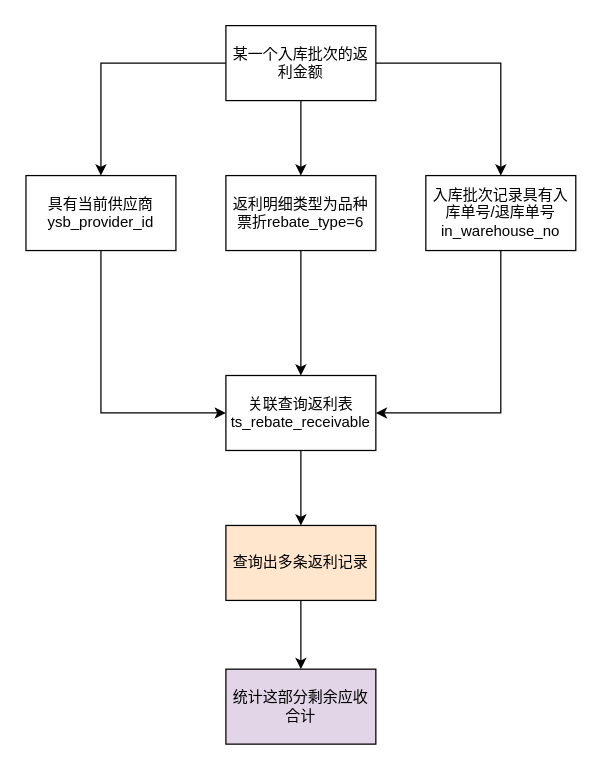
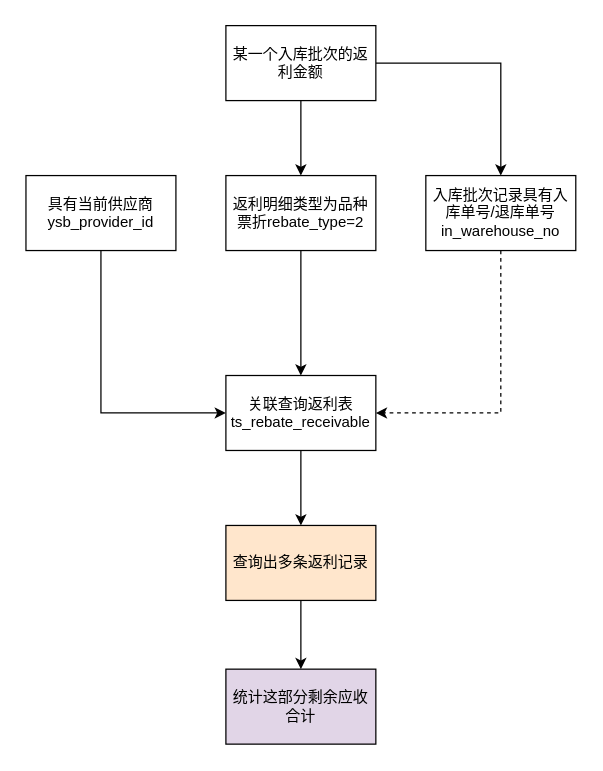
  <mxCell id="0" />
  <mxCell id="1" parent="0" />
- <mxCell id="2" style="edgeStyle=orthogonalEdgeStyle;rounded=0;orthogonalLoop=1;jettySize=auto;html=1;" edge="1" parent="1" source="5" target="7"><mxGeometry relative="1" as="geometry" /></mxCell>
  <mxCell id="3" style="edgeStyle=orthogonalEdgeStyle;rounded=0;orthogonalLoop=1;jettySize=auto;html=1;entryX=0.5;entryY=0;entryDx=0;entryDy=0;" edge="1" parent="1" source="5" target="9"><mxGeometry relative="1" as="geometry" /></mxCell>
  <mxCell id="4" style="edgeStyle=orthogonalEdgeStyle;rounded=0;orthogonalLoop=1;jettySize=auto;html=1;" edge="1" parent="1" source="5" target="11"><mxGeometry relative="1" as="geometry" /></mxCell>
  <mxCell id="5" value="某一个入库批次的返利金额" style="rounded=0;whiteSpace=wrap;html=1;" vertex="1" parent="1"><mxGeometry x="180" y="20" width="120" height="60" as="geometry" /></mxCell>
  <mxCell id="6" style="edgeStyle=orthogonalEdgeStyle;rounded=0;orthogonalLoop=1;jettySize=auto;html=1;" edge="1" parent="1" source="7" target="13"><mxGeometry relative="1" as="geometry"><Array as="points"><mxPoint x="80" y="330" /></Array></mxGeometry></mxCell>
  <mxCell id="7" value="具有当前供应商ysb_provider_id" style="rounded=0;whiteSpace=wrap;html=1;" vertex="1" parent="1"><mxGeometry x="20" y="140" width="120" height="60" as="geometry" /></mxCell>
  <mxCell id="8" style="edgeStyle=orthogonalEdgeStyle;rounded=0;orthogonalLoop=1;jettySize=auto;html=1;entryX=0.5;entryY=0;entryDx=0;entryDy=0;" edge="1" parent="1" source="9" target="13"><mxGeometry relative="1" as="geometry" /></mxCell>
- <mxCell id="9" value="返利明细类型为品种票折rebate_type=6" style="rounded=0;whiteSpace=wrap;html=1;" vertex="1" parent="1"><mxGeometry x="180" y="140" width="120" height="60" as="geometry" /></mxCell>
- <mxCell id="10" style="edgeStyle=orthogonalEdgeStyle;rounded=0;orthogonalLoop=1;jettySize=auto;html=1;entryX=1;entryY=0.5;entryDx=0;entryDy=0;" edge="1" parent="1" source="11" target="13"><mxGeometry relative="1" as="geometry"><Array as="points"><mxPoint x="400" y="330" /></Array></mxGeometry></mxCell>
+ <mxCell id="9" value="返利明细类型为品种票折rebate_type=2" style="rounded=0;whiteSpace=wrap;html=1;" vertex="1" parent="1"><mxGeometry x="180" y="140" width="120" height="60" as="geometry" /></mxCell>
+ <mxCell id="10" style="edgeStyle=orthogonalEdgeStyle;rounded=0;orthogonalLoop=1;jettySize=auto;html=1;entryX=1;entryY=0.5;entryDx=0;entryDy=0;dashed=1;" edge="1" parent="1" source="11" target="13"><mxGeometry relative="1" as="geometry"><Array as="points"><mxPoint x="400" y="330" /></Array></mxGeometry></mxCell>
  <mxCell id="11" value="入库批次记录具有入库单号/退库单号in_warehouse_no" style="rounded=0;whiteSpace=wrap;html=1;" vertex="1" parent="1"><mxGeometry x="340" y="140" width="120" height="60" as="geometry" /></mxCell>
  <mxCell id="12" style="edgeStyle=orthogonalEdgeStyle;rounded=0;orthogonalLoop=1;jettySize=auto;html=1;entryX=0.5;entryY=0;entryDx=0;entryDy=0;" edge="1" parent="1" source="13" target="15"><mxGeometry relative="1" as="geometry" /></mxCell>
  <mxCell id="13" value="关联查询返利表ts_rebate_receivable" style="rounded=0;whiteSpace=wrap;html=1;" vertex="1" parent="1"><mxGeometry x="180" y="300" width="120" height="60" as="geometry" /></mxCell>
  <mxCell id="14" style="edgeStyle=orthogonalEdgeStyle;rounded=0;orthogonalLoop=1;jettySize=auto;html=1;entryX=0.5;entryY=0;entryDx=0;entryDy=0;" edge="1" parent="1" source="15" target="16"><mxGeometry relative="1" as="geometry" /></mxCell>
  <mxCell id="15" value="查询出多条返利记录" style="rounded=0;whiteSpace=wrap;html=1;fillColor=#ffe6cc;" vertex="1" parent="1"><mxGeometry x="180" y="420" width="120" height="60" as="geometry" /></mxCell>
  <mxCell id="16" value="统计这部分剩余应收合计" style="rounded=0;whiteSpace=wrap;html=1;fillColor=#e1d5e7;" vertex="1" parent="1"><mxGeometry x="180" y="535" width="120" height="60" as="geometry" /></mxCell>
